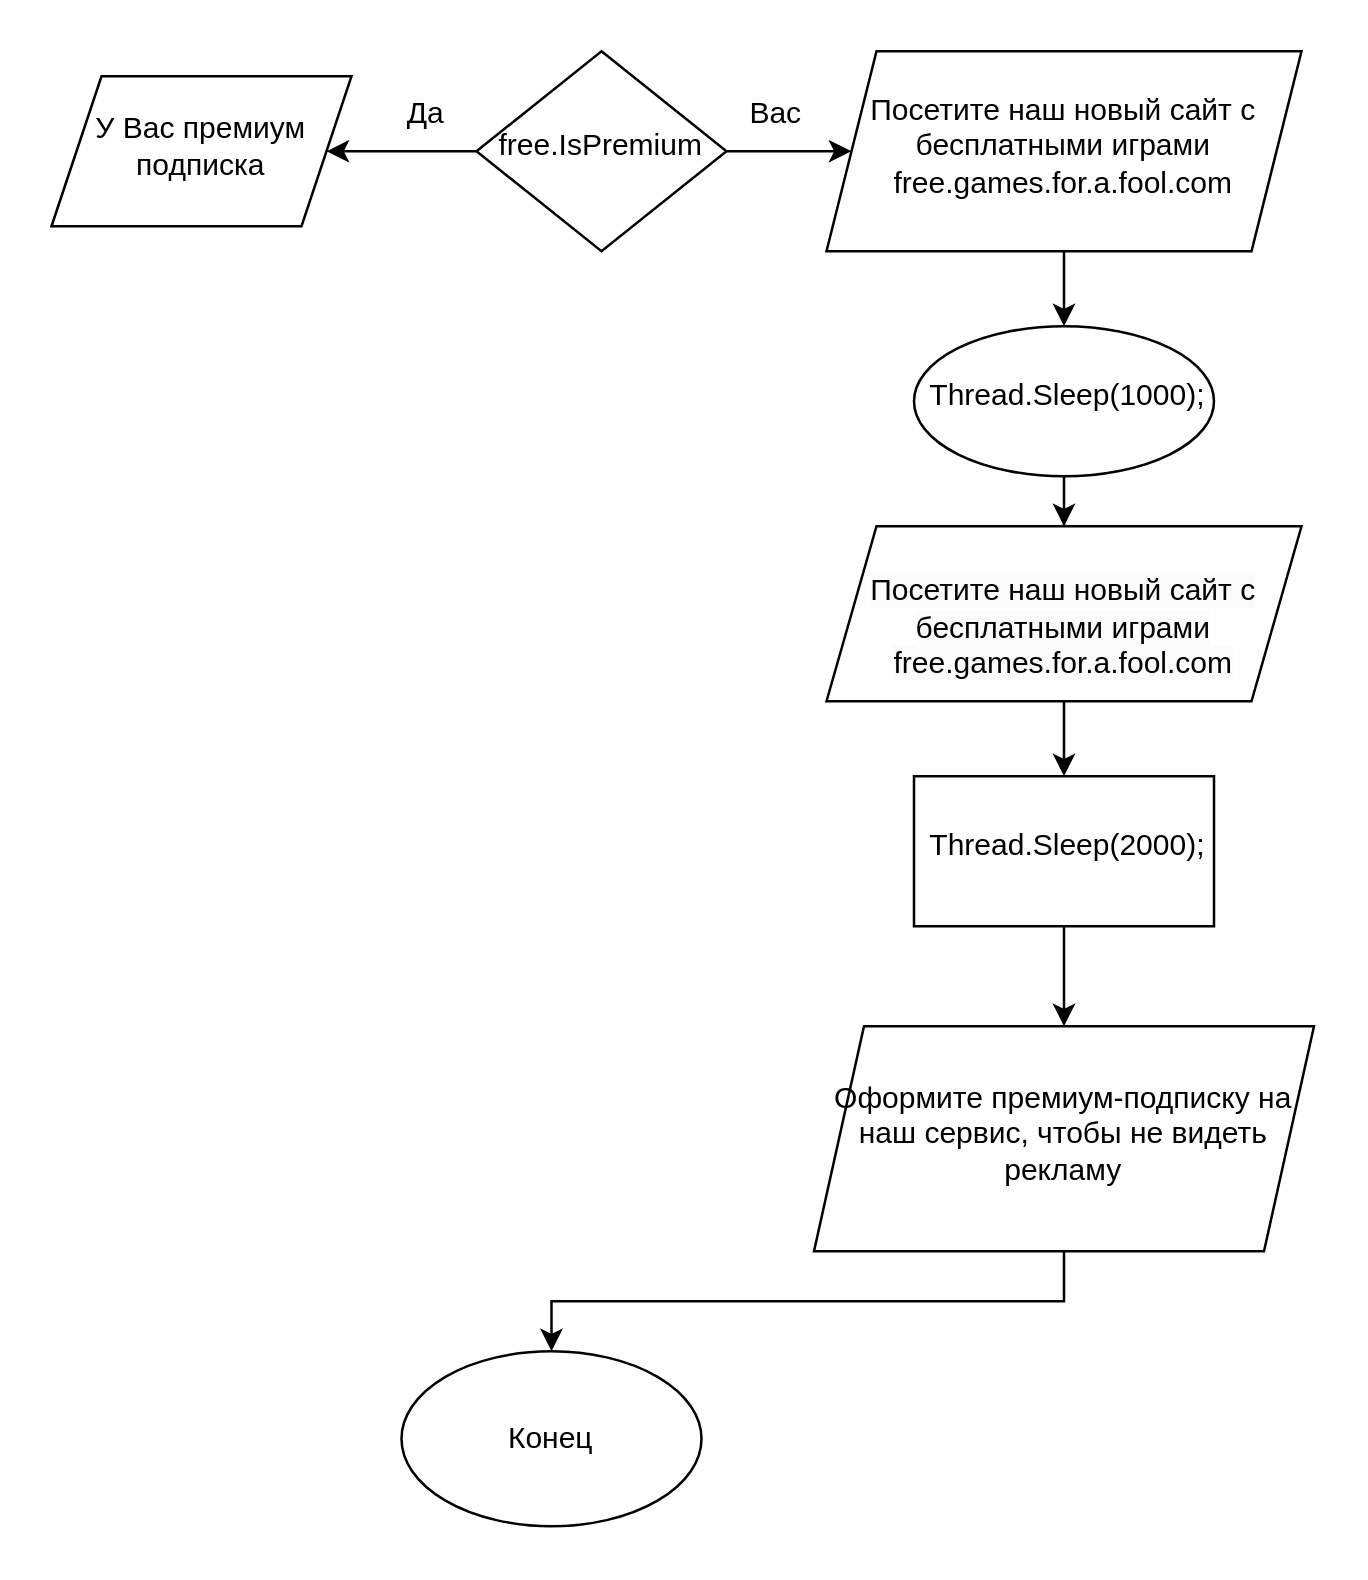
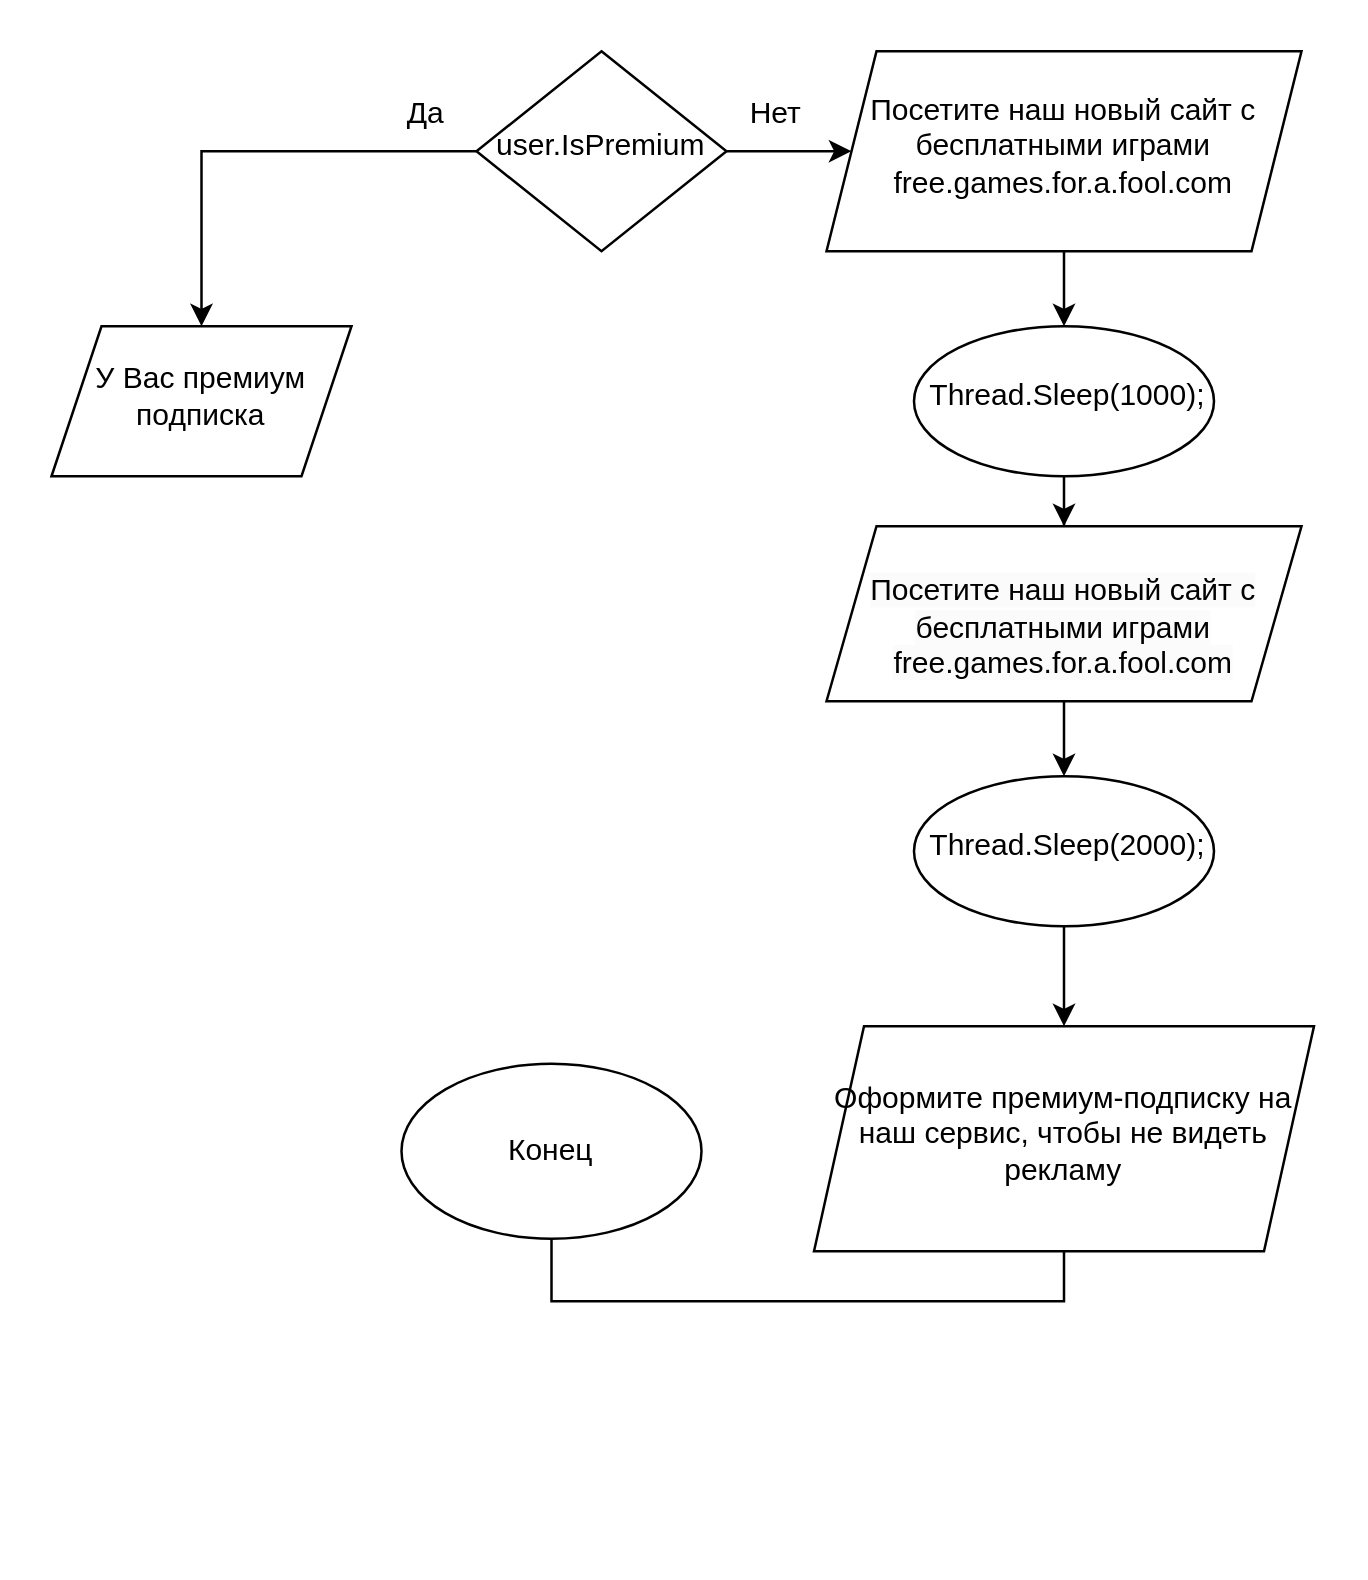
  <mxCell id="0" />
  <mxCell id="1" parent="0" />
  <mxCell id="2" value="" style="edgeStyle=orthogonalEdgeStyle;rounded=0;orthogonalLoop=1;jettySize=auto;html=1;" edge="1" parent="1" source="4" target="5"><mxGeometry relative="1" as="geometry" /></mxCell>
  <mxCell id="3" value="" style="edgeStyle=orthogonalEdgeStyle;rounded=0;orthogonalLoop=1;jettySize=auto;html=1;" edge="1" parent="1" source="4" target="7"><mxGeometry relative="1" as="geometry" /></mxCell>
- <mxCell id="4" value="free.IsPremium" style="rhombus;whiteSpace=wrap;html=1;shadow=0;fontFamily=Helvetica;fontSize=12;align=center;strokeWidth=1;spacing=6;spacingTop=-4;" vertex="1" parent="1"><mxGeometry x="190" y="20" width="100" height="80" as="geometry" /></mxCell>
- <mxCell id="5" value="У Вас премиум подписка" style="shape=parallelogram;perimeter=parallelogramPerimeter;whiteSpace=wrap;html=1;fixedSize=1;shadow=0;strokeWidth=1;spacing=6;spacingTop=-4;" vertex="1" parent="1"><mxGeometry x="20" y="30" width="120" height="60" as="geometry" /></mxCell>
+ <mxCell id="4" value="user.IsPremium" style="rhombus;whiteSpace=wrap;html=1;shadow=0;fontFamily=Helvetica;fontSize=12;align=center;strokeWidth=1;spacing=6;spacingTop=-4;" vertex="1" parent="1"><mxGeometry x="190" y="20" width="100" height="80" as="geometry" /></mxCell>
+ <mxCell id="5" value="У Вас премиум подписка" style="shape=parallelogram;perimeter=parallelogramPerimeter;whiteSpace=wrap;html=1;fixedSize=1;shadow=0;strokeWidth=1;spacing=6;spacingTop=-4;" vertex="1" parent="1"><mxGeometry x="20" y="130" width="120" height="60" as="geometry" /></mxCell>
  <mxCell id="6" value="" style="edgeStyle=orthogonalEdgeStyle;rounded=0;orthogonalLoop=1;jettySize=auto;html=1;" edge="1" parent="1" source="7" target="9"><mxGeometry relative="1" as="geometry" /></mxCell>
  <mxCell id="7" value="Посетите наш новый сайт с бесплатными играми free.games.for.a.fool.com" style="shape=parallelogram;perimeter=parallelogramPerimeter;whiteSpace=wrap;html=1;fixedSize=1;shadow=0;strokeWidth=1;spacing=6;spacingTop=-4;" vertex="1" parent="1"><mxGeometry x="330" y="20" width="190" height="80" as="geometry" /></mxCell>
  <mxCell id="8" value="" style="edgeStyle=orthogonalEdgeStyle;rounded=0;orthogonalLoop=1;jettySize=auto;html=1;" edge="1" parent="1" source="9" target="11"><mxGeometry relative="1" as="geometry" /></mxCell>
  <mxCell id="9" value="&amp;nbsp;Thread.Sleep(1000);" style="ellipse;whiteSpace=wrap;html=1;shadow=0;strokeWidth=1;spacing=6;spacingTop=-4;" vertex="1" parent="1"><mxGeometry x="365" y="130" width="120" height="60" as="geometry" /></mxCell>
  <mxCell id="10" value="" style="edgeStyle=orthogonalEdgeStyle;rounded=0;orthogonalLoop=1;jettySize=auto;html=1;entryX=0.5;entryY=0;entryDx=0;entryDy=0;" edge="1" parent="1" source="11" target="13"><mxGeometry relative="1" as="geometry"><mxPoint x="395" y="445" as="targetPoint" /></mxGeometry></mxCell>
  <mxCell id="11" value="&lt;br&gt;&lt;span style=&quot;color: rgb(0, 0, 0); font-family: Helvetica; font-size: 12px; font-style: normal; font-variant-ligatures: normal; font-variant-caps: normal; font-weight: 400; letter-spacing: normal; orphans: 2; text-align: center; text-indent: 0px; text-transform: none; widows: 2; word-spacing: 0px; -webkit-text-stroke-width: 0px; background-color: rgb(251, 251, 251); text-decoration-thickness: initial; text-decoration-style: initial; text-decoration-color: initial; float: none; display: inline !important;&quot;&gt;Посетите наш новый сайт с бесплатными играми free.games.for.a.fool.com&lt;/span&gt;" style="shape=parallelogram;perimeter=parallelogramPerimeter;whiteSpace=wrap;html=1;fixedSize=1;shadow=0;strokeWidth=1;spacing=6;spacingTop=-4;" vertex="1" parent="1"><mxGeometry x="330" y="210" width="190" height="70" as="geometry" /></mxCell>
  <mxCell id="12" value="" style="edgeStyle=orthogonalEdgeStyle;rounded=0;orthogonalLoop=1;jettySize=auto;html=1;" edge="1" parent="1" source="13" target="15"><mxGeometry relative="1" as="geometry" /></mxCell>
- <mxCell id="13" value="&amp;nbsp;Thread.Sleep(2000);" style="whiteSpace=wrap;html=1;shadow=0;strokeWidth=1;spacing=6;spacingTop=-4;" vertex="1" parent="1"><mxGeometry x="365" y="310" width="120" height="60" as="geometry" /></mxCell>
+ <mxCell id="13" value="&amp;nbsp;Thread.Sleep(2000);" style="ellipse;whiteSpace=wrap;html=1;shadow=0;strokeWidth=1;spacing=6;spacingTop=-4;" vertex="1" parent="1"><mxGeometry x="365" y="310" width="120" height="60" as="geometry" /></mxCell>
  <mxCell id="14" style="edgeStyle=orthogonalEdgeStyle;rounded=0;orthogonalLoop=1;jettySize=auto;html=1;exitX=0.5;exitY=1;exitDx=0;exitDy=0;entryX=0.5;entryY=0;entryDx=0;entryDy=0;" edge="1" parent="1" source="15" target="16"><mxGeometry relative="1" as="geometry"><Array as="points"><mxPoint x="425" y="520" /><mxPoint x="220" y="520" /></Array></mxGeometry></mxCell>
  <mxCell id="15" value="Оформите премиум-подписку на наш сервис, чтобы не видеть рекламу" style="shape=parallelogram;perimeter=parallelogramPerimeter;whiteSpace=wrap;html=1;fixedSize=1;shadow=0;strokeWidth=1;spacing=6;spacingTop=-4;" vertex="1" parent="1"><mxGeometry x="325" y="410" width="200" height="90" as="geometry" /></mxCell>
- <mxCell id="16" value="Конец" style="ellipse;whiteSpace=wrap;html=1;" vertex="1" parent="1"><mxGeometry x="160" y="540" width="120" height="70" as="geometry" /></mxCell>
+ <mxCell id="16" value="Конец" style="ellipse;whiteSpace=wrap;html=1;" vertex="1" parent="1"><mxGeometry x="160" y="425" width="120" height="70" as="geometry" /></mxCell>
  <mxCell id="17" value="Да" style="text;html=1;strokeColor=none;fillColor=none;align=center;verticalAlign=middle;whiteSpace=wrap;rounded=0;" vertex="1" parent="1"><mxGeometry x="140" y="30" width="60" height="30" as="geometry" /></mxCell>
- <mxCell id="18" value="Вас" style="text;html=1;strokeColor=none;fillColor=none;align=center;verticalAlign=middle;whiteSpace=wrap;rounded=0;" vertex="1" parent="1"><mxGeometry x="280" y="30" width="60" height="30" as="geometry" /></mxCell>
+ <mxCell id="18" value="Нет" style="text;html=1;strokeColor=none;fillColor=none;align=center;verticalAlign=middle;whiteSpace=wrap;rounded=0;" vertex="1" parent="1"><mxGeometry x="280" y="30" width="60" height="30" as="geometry" /></mxCell>
